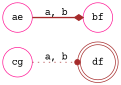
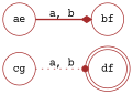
  digraph {
    fontname="Courier Prime"
    rankdir=LR
    node [color=brown fontname="Courier Prime" shape=circle]
    edge [color=brown fontname="Courier Prime"]
    df [shape=doublecircle]
-   bf [color=deeppink]
-   ae [color=deeppink]
-   cg [color=deeppink]
+   bf
+   ae
+   cg
    ae -> bf [arrowhead=diamond label="a, b" style=bold]
    cg -> df [arrowhead=dot label="a, b" style=dotted]
  }
